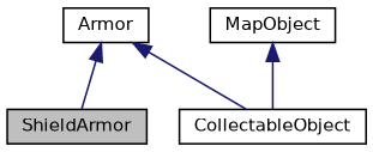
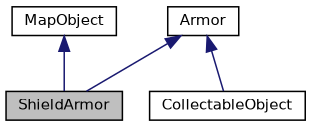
  digraph {
    node [color=black fillcolor=white fontname=Helvetica fontsize=10 shape=record style=filled]
    edge [color=midnightblue dir=back fontname=Helvetica fontsize=10 labelfontname=Helvetica labelfontsize=10 style=solid]
    n1 [fillcolor=grey75 fontcolor=black height=0.2 label=ShieldArmor width=0.4]
    n2 [height=0.2 label=Armor width=0.4]
    n3 [height=0.2 label=CollectableObject width=0.4]
    n4 [height=0.2 label=MapObject width=0.4]
    n2 -> n1
    n2 -> n3
-   n4 -> n3
+   n4 -> n1
  }
